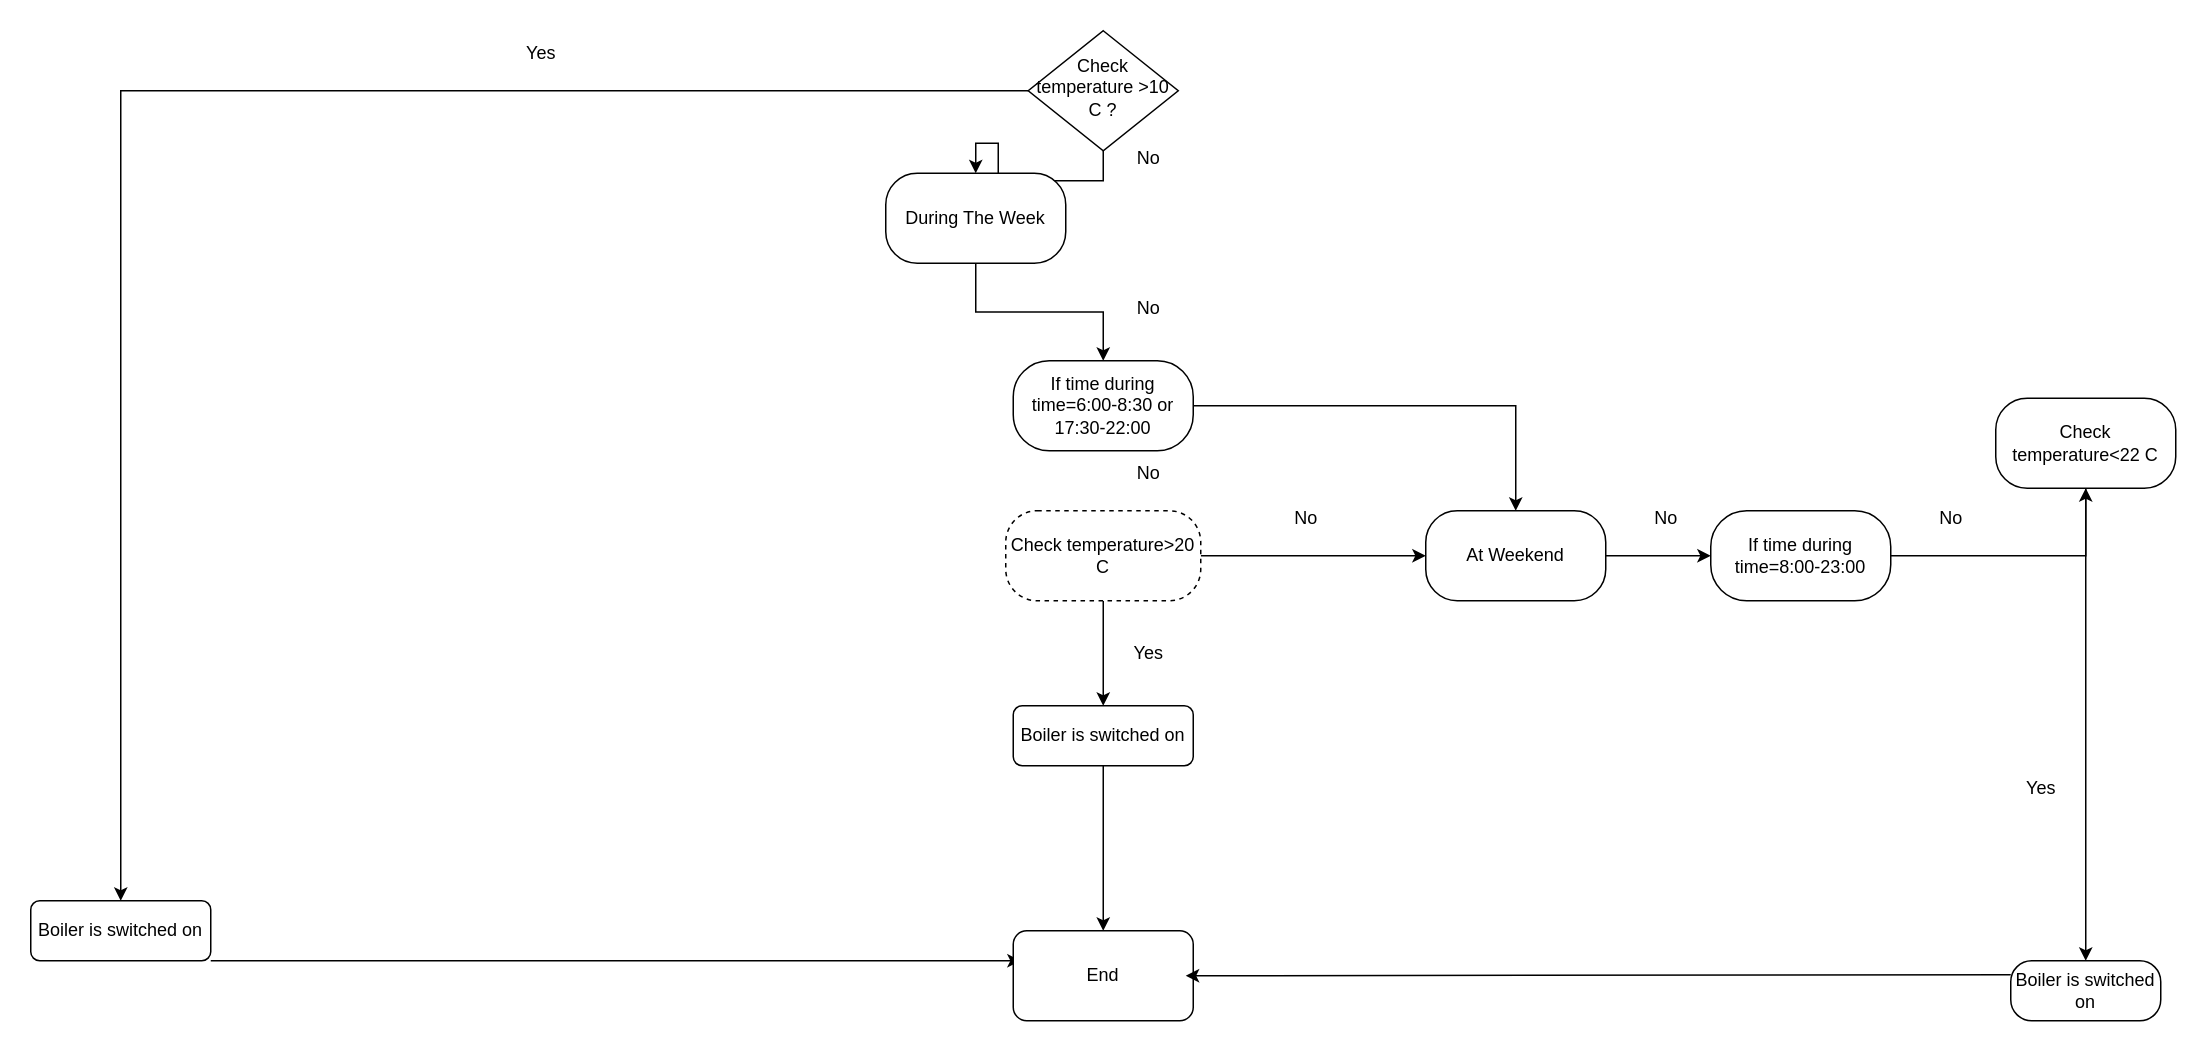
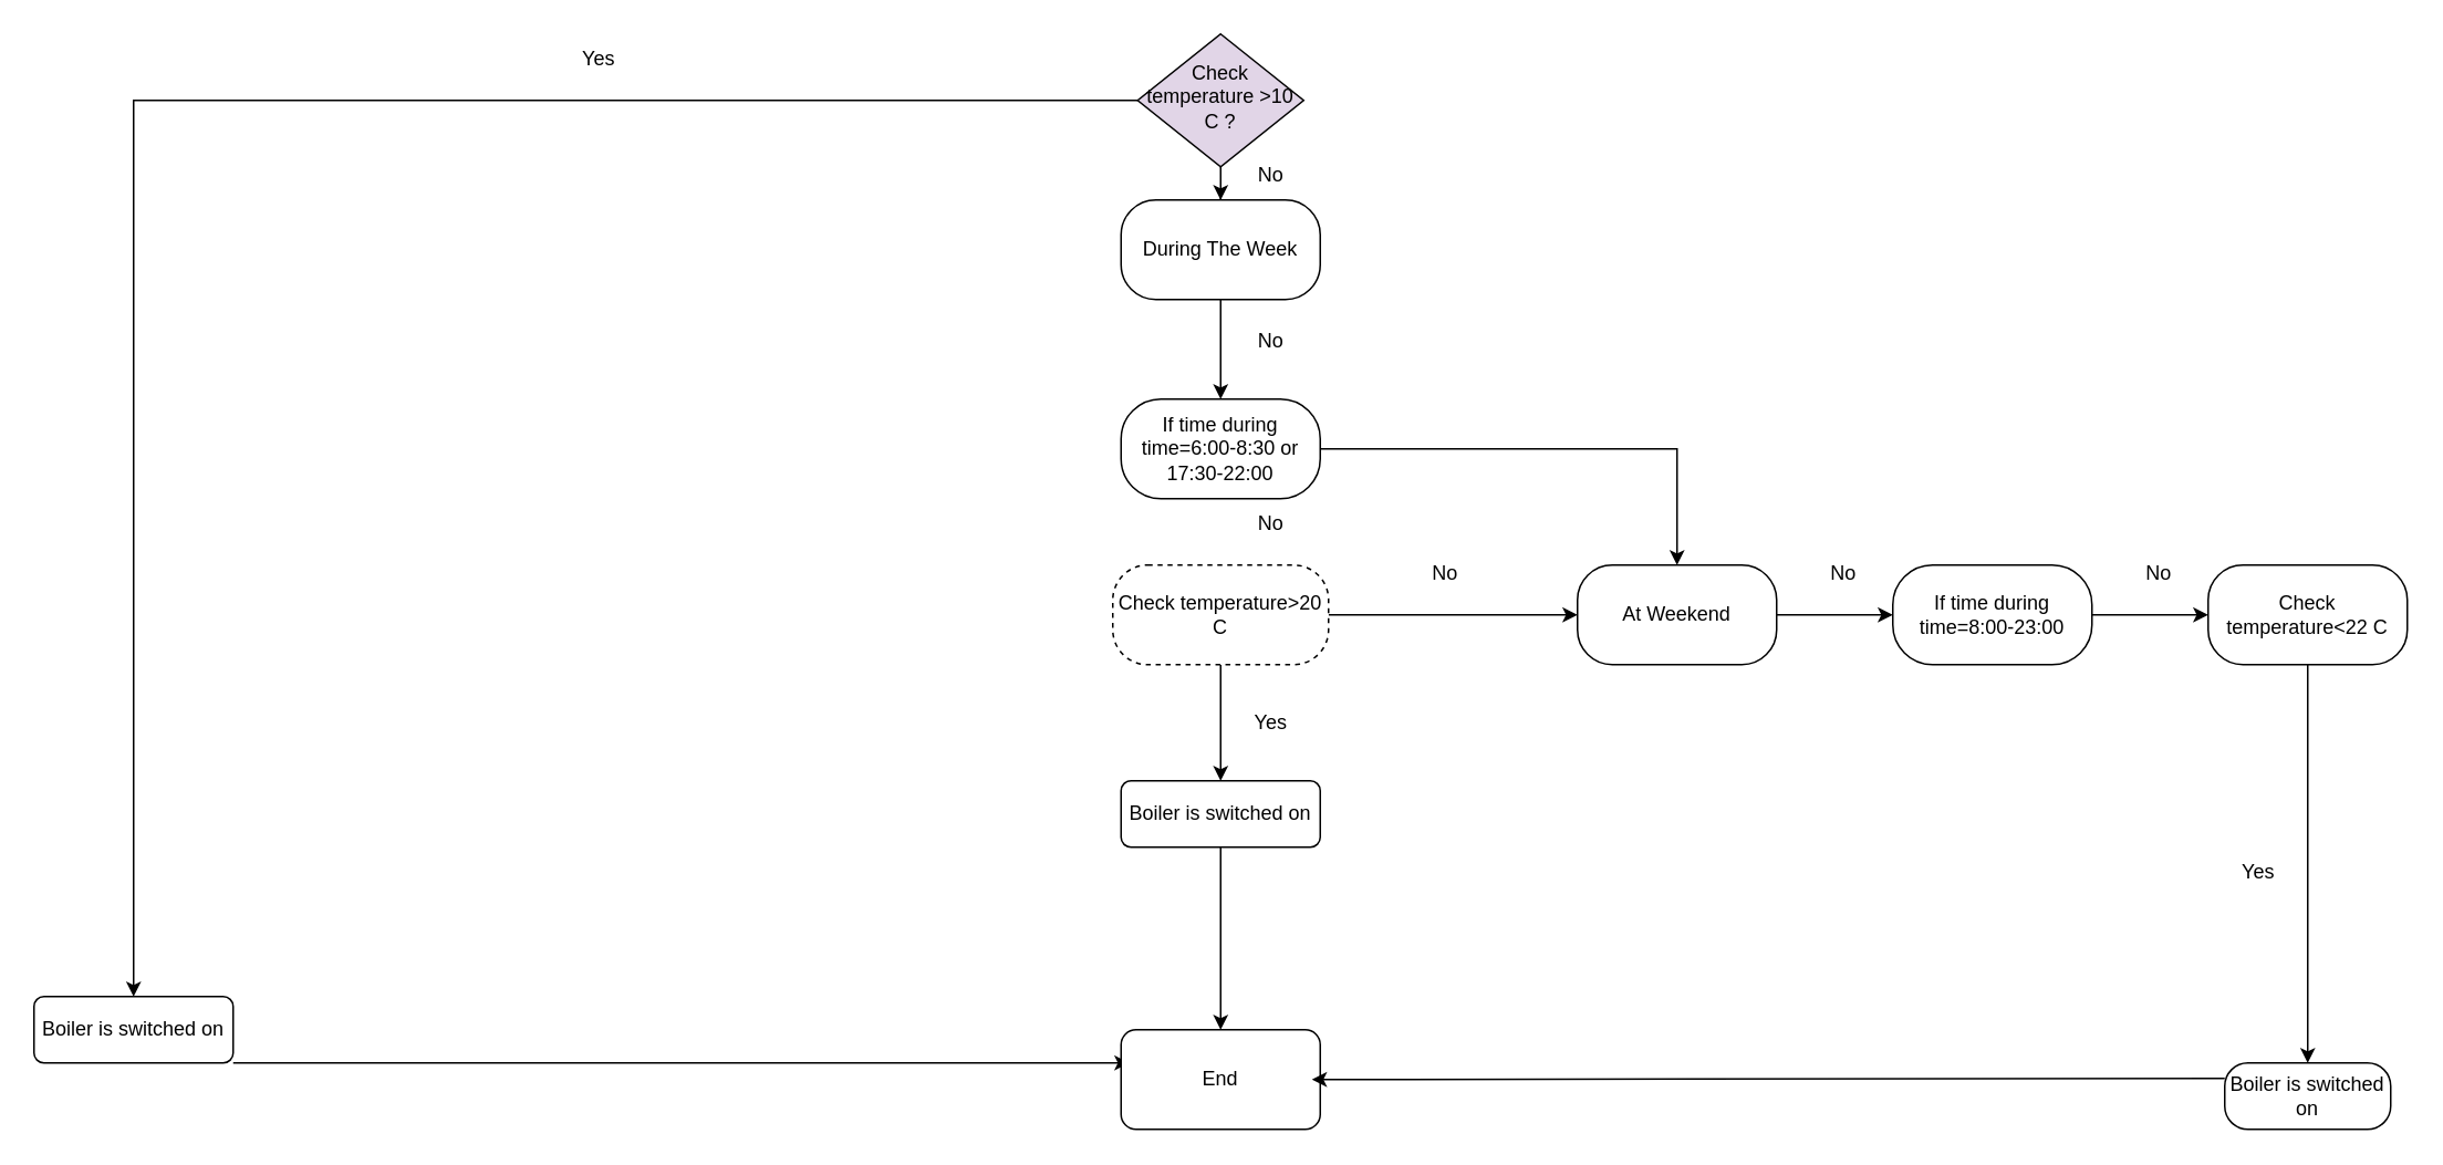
  <mxCell id="0" />
  <mxCell id="1" parent="0" />
  <mxCell id="2" value="" style="edgeStyle=orthogonalEdgeStyle;rounded=0;orthogonalLoop=1;jettySize=auto;html=1;" parent="1" source="4" target="8" edge="1"><mxGeometry relative="1" as="geometry" /></mxCell>
  <mxCell id="3" value="" style="edgeStyle=orthogonalEdgeStyle;rounded=0;orthogonalLoop=1;jettySize=auto;html=1;" parent="1" source="4" target="29" edge="1"><mxGeometry relative="1" as="geometry" /></mxCell>
- <mxCell id="4" value="Check temperature &amp;gt;10 C ?" style="rhombus;whiteSpace=wrap;html=1;shadow=0;fontFamily=Helvetica;fontSize=12;align=center;strokeWidth=1;spacing=6;spacingTop=-4;" parent="1" vertex="1"><mxGeometry x="685" y="20" width="100" height="80" as="geometry" /></mxCell>
+ <mxCell id="4" value="Check temperature &amp;gt;10 C ?" style="rhombus;whiteSpace=wrap;html=1;shadow=0;fontFamily=Helvetica;fontSize=12;align=center;strokeWidth=1;spacing=6;spacingTop=-4;fillColor=#e1d5e7;" parent="1" vertex="1"><mxGeometry x="685" y="20" width="100" height="80" as="geometry" /></mxCell>
  <mxCell id="5" value="" style="edgeStyle=orthogonalEdgeStyle;rounded=0;orthogonalLoop=1;jettySize=auto;html=1;" parent="1" source="7" target="24" edge="1"><mxGeometry relative="1" as="geometry"><Array as="points"><mxPoint x="910" y="370" /></Array></mxGeometry></mxCell>
  <mxCell id="6" value="" style="edgeStyle=orthogonalEdgeStyle;rounded=0;orthogonalLoop=1;jettySize=auto;html=1;" parent="1" source="7" target="10" edge="1"><mxGeometry relative="1" as="geometry" /></mxCell>
  <mxCell id="7" value="Check temperature&amp;gt;20 C" style="rounded=1;whiteSpace=wrap;html=1;fontSize=12;glass=0;strokeWidth=1;shadow=0;arcSize=35;dashed=1;" parent="1" vertex="1"><mxGeometry x="670" y="340" width="130" height="60" as="geometry" /></mxCell>
  <mxCell id="8" value="Boiler is switched on" style="rounded=1;whiteSpace=wrap;html=1;fontSize=12;glass=0;strokeWidth=1;shadow=0;" parent="1" vertex="1"><mxGeometry x="20" y="600" width="120" height="40" as="geometry" /></mxCell>
  <mxCell id="9" value="" style="edgeStyle=orthogonalEdgeStyle;rounded=0;orthogonalLoop=1;jettySize=auto;html=1;" parent="1" source="10" target="27" edge="1"><mxGeometry relative="1" as="geometry" /></mxCell>
  <mxCell id="10" value="Boiler is switched on" style="rounded=1;whiteSpace=wrap;html=1;fontSize=12;glass=0;strokeWidth=1;shadow=0;" parent="1" vertex="1"><mxGeometry x="675" y="470" width="120" height="40" as="geometry" /></mxCell>
  <mxCell id="11" value="Yes" style="text;html=1;resizable=0;autosize=1;align=center;verticalAlign=middle;points=[];fillColor=none;strokeColor=none;rounded=0;" parent="1" vertex="1"><mxGeometry x="745" y="420" width="40" height="30" as="geometry" /></mxCell>
  <mxCell id="12" value="Yes" style="text;html=1;resizable=0;autosize=1;align=center;verticalAlign=middle;points=[];fillColor=none;strokeColor=none;rounded=0;" parent="1" vertex="1"><mxGeometry x="340" y="20" width="40" height="30" as="geometry" /></mxCell>
- <mxCell id="13" value="Check temperature&amp;lt;22 C" style="whiteSpace=wrap;html=1;rounded=1;glass=0;strokeWidth=1;shadow=0;arcSize=35;" parent="1" vertex="1"><mxGeometry x="1330" y="265" width="120" height="60" as="geometry" /></mxCell>
+ <mxCell id="13" value="Check temperature&amp;lt;22 C" style="whiteSpace=wrap;html=1;rounded=1;glass=0;strokeWidth=1;shadow=0;arcSize=35;" parent="1" vertex="1"><mxGeometry x="1330" y="340" width="120" height="60" as="geometry" /></mxCell>
  <mxCell id="14" value="Boiler is switched on" style="whiteSpace=wrap;html=1;rounded=1;glass=0;strokeWidth=1;shadow=0;arcSize=35;" parent="1" vertex="1"><mxGeometry x="1340" y="640" width="100" height="40" as="geometry" /></mxCell>
  <mxCell id="15" value="" style="endArrow=classic;html=1;rounded=0;exitX=1;exitY=1;exitDx=0;exitDy=0;" parent="1" source="8" edge="1"><mxGeometry width="50" height="50" relative="1" as="geometry"><mxPoint x="737" y="260" as="sourcePoint" /><mxPoint x="680" y="640" as="targetPoint" /><Array as="points"><mxPoint x="410" y="640" /></Array></mxGeometry></mxCell>
  <mxCell id="16" value="No" style="text;html=1;resizable=0;autosize=1;align=center;verticalAlign=middle;points=[];fillColor=none;strokeColor=none;rounded=0;" parent="1" vertex="1"><mxGeometry x="745" y="190" width="40" height="30" as="geometry" /></mxCell>
  <mxCell id="17" value="No" style="text;html=1;resizable=0;autosize=1;align=center;verticalAlign=middle;points=[];fillColor=none;strokeColor=none;rounded=0;" parent="1" vertex="1"><mxGeometry x="745" y="300" width="40" height="30" as="geometry" /></mxCell>
  <mxCell id="18" value="No" style="text;html=1;resizable=0;autosize=1;align=center;verticalAlign=middle;points=[];fillColor=none;strokeColor=none;rounded=0;" parent="1" vertex="1"><mxGeometry x="745" y="90" width="40" height="30" as="geometry" /></mxCell>
  <mxCell id="19" value="No" style="text;html=1;resizable=0;autosize=1;align=center;verticalAlign=middle;points=[];fillColor=none;strokeColor=none;rounded=0;" parent="1" vertex="1"><mxGeometry x="1280" y="330" width="40" height="30" as="geometry" /></mxCell>
  <mxCell id="20" value="Yes" style="text;html=1;resizable=0;autosize=1;align=center;verticalAlign=middle;points=[];fillColor=none;strokeColor=none;rounded=0;" parent="1" vertex="1"><mxGeometry x="1340" y="510" width="40" height="30" as="geometry" /></mxCell>
  <mxCell id="21" value="" style="edgeStyle=orthogonalEdgeStyle;rounded=0;orthogonalLoop=1;jettySize=auto;html=1;" parent="1" source="22" target="13" edge="1"><mxGeometry relative="1" as="geometry" /></mxCell>
  <mxCell id="22" value="If time during time=8:00-23:00" style="whiteSpace=wrap;html=1;rounded=1;glass=0;strokeWidth=1;shadow=0;arcSize=40;" parent="1" vertex="1"><mxGeometry x="1140" y="340" width="120" height="60" as="geometry" /></mxCell>
  <mxCell id="23" value="" style="edgeStyle=orthogonalEdgeStyle;rounded=0;orthogonalLoop=1;jettySize=auto;html=1;" parent="1" source="24" target="22" edge="1"><mxGeometry relative="1" as="geometry" /></mxCell>
  <mxCell id="24" value="At Weekend" style="whiteSpace=wrap;html=1;rounded=1;glass=0;strokeWidth=1;shadow=0;arcSize=35;" parent="1" vertex="1"><mxGeometry x="950" y="340" width="120" height="60" as="geometry" /></mxCell>
  <mxCell id="25" value="No" style="text;html=1;resizable=0;autosize=1;align=center;verticalAlign=middle;points=[];fillColor=none;strokeColor=none;rounded=0;" parent="1" vertex="1"><mxGeometry x="850" y="330" width="40" height="30" as="geometry" /></mxCell>
  <mxCell id="26" value="No" style="text;html=1;resizable=0;autosize=1;align=center;verticalAlign=middle;points=[];fillColor=none;strokeColor=none;rounded=0;" parent="1" vertex="1"><mxGeometry x="1090" y="330" width="40" height="30" as="geometry" /></mxCell>
  <mxCell id="27" value="End" style="whiteSpace=wrap;html=1;rounded=1;glass=0;strokeWidth=1;shadow=0;" parent="1" vertex="1"><mxGeometry x="675" y="620" width="120" height="60" as="geometry" /></mxCell>
  <mxCell id="28" value="" style="edgeStyle=orthogonalEdgeStyle;rounded=0;orthogonalLoop=1;jettySize=auto;html=1;" parent="1" source="29" target="31" edge="1"><mxGeometry relative="1" as="geometry" /></mxCell>
- <mxCell id="29" value="During The Week" style="whiteSpace=wrap;html=1;rounded=1;glass=0;strokeWidth=1;shadow=0;arcSize=35;" parent="1" vertex="1"><mxGeometry x="590" y="115" width="120" height="60" as="geometry" /></mxCell>
+ <mxCell id="29" value="During The Week" style="whiteSpace=wrap;html=1;rounded=1;glass=0;strokeWidth=1;shadow=0;arcSize=35;" parent="1" vertex="1"><mxGeometry x="675" y="120" width="120" height="60" as="geometry" /></mxCell>
  <mxCell id="30" value="" style="edgeStyle=orthogonalEdgeStyle;rounded=0;orthogonalLoop=1;jettySize=auto;html=1;" parent="1" source="31" target="24" edge="1"><mxGeometry relative="1" as="geometry" /></mxCell>
  <mxCell id="31" value="If time during time=6:00-8:30 or 17:30-22:00" style="whiteSpace=wrap;html=1;rounded=1;glass=0;strokeWidth=1;shadow=0;arcSize=40;" parent="1" vertex="1"><mxGeometry x="675" width="120" height="60" as="geometry" y="240" /></mxCell>
  <mxCell id="32" value="" style="endArrow=classic;html=1;rounded=0;exitX=0.5;exitY=1;exitDx=0;exitDy=0;entryX=0.5;entryY=0;entryDx=0;entryDy=0;" parent="1" source="13" target="14" edge="1"><mxGeometry width="50" height="50" relative="1" as="geometry"><mxPoint x="1350" y="440" as="sourcePoint" /><mxPoint x="1390" y="550" as="targetPoint" /><Array as="points"><mxPoint x="1390" y="470" /></Array></mxGeometry></mxCell>
  <mxCell id="33" value="" style="endArrow=classic;html=1;rounded=0;" parent="1" edge="1"><mxGeometry width="50" height="50" relative="1" as="geometry"><mxPoint x="1340" y="649.33" as="sourcePoint" /><mxPoint x="790" y="650" as="targetPoint" /></mxGeometry></mxCell>
